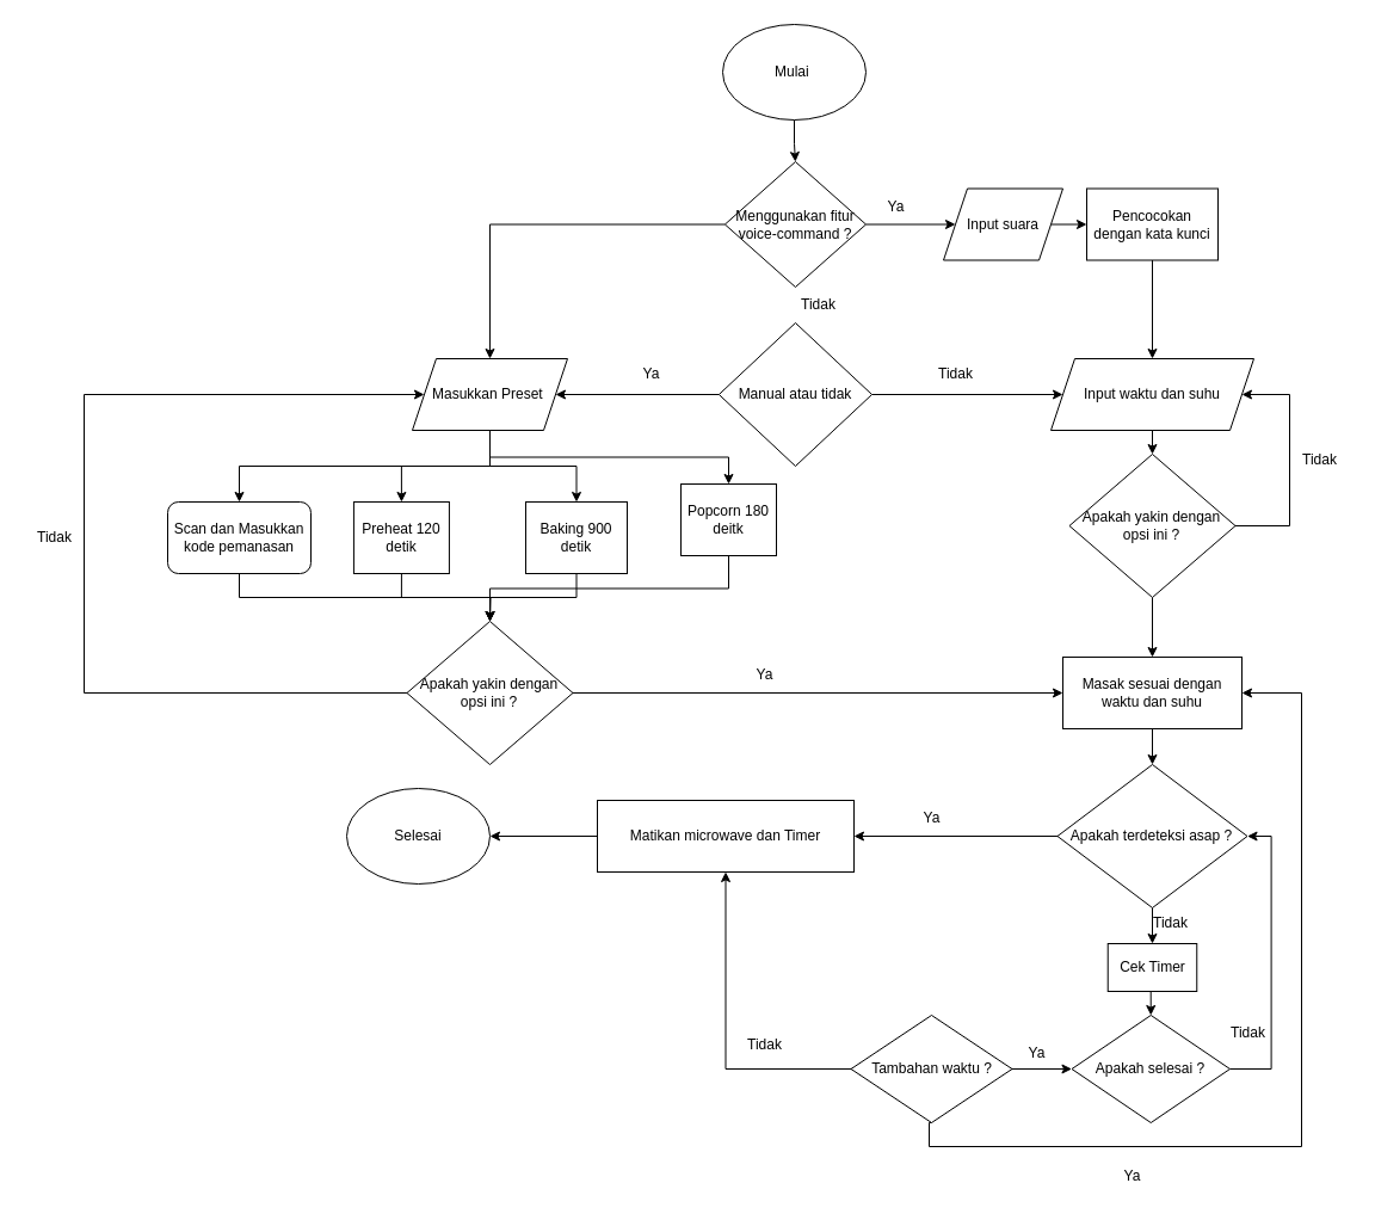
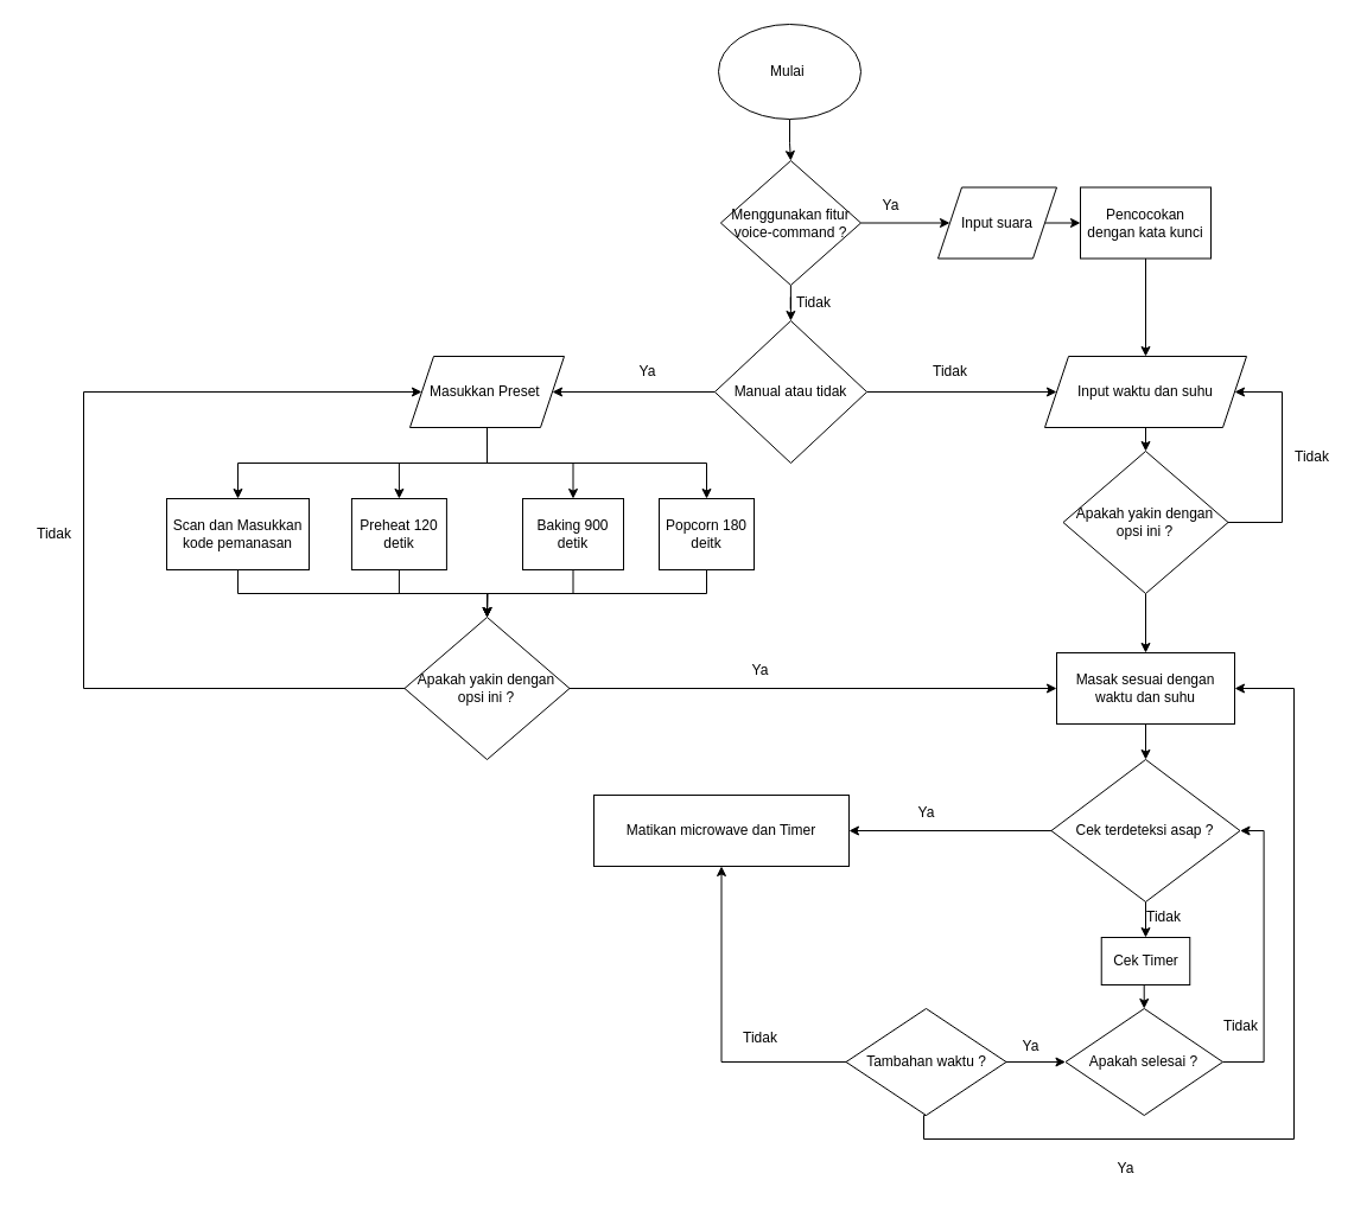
  <mxCell id="0" />
  <mxCell id="1" parent="0" />
  <mxCell id="2" style="edgeStyle=orthogonalEdgeStyle;rounded=0;orthogonalLoop=1;jettySize=auto;html=1;exitX=1;exitY=0.5;exitDx=0;exitDy=0;entryX=0;entryY=0.5;entryDx=0;entryDy=0;" edge="1" parent="1" source="3" target="22"><mxGeometry relative="1" as="geometry" /></mxCell>
  <mxCell id="3" value="Input suara" style="shape=parallelogram;perimeter=parallelogramPerimeter;whiteSpace=wrap;html=1;fixedSize=1;" vertex="1" parent="1"><mxGeometry x="790" y="157.5" width="100" height="60" as="geometry" /></mxCell>
  <mxCell id="4" value="" style="edgeStyle=orthogonalEdgeStyle;rounded=0;orthogonalLoop=1;jettySize=auto;html=1;" edge="1" parent="1" source="5" target="8"><mxGeometry relative="1" as="geometry" /></mxCell>
  <mxCell id="5" value="Mulai&amp;nbsp;" style="ellipse;whiteSpace=wrap;html=1;" vertex="1" parent="1"><mxGeometry x="605" y="20" width="120" height="80" as="geometry" /></mxCell>
- <mxCell id="6" value="" style="edgeStyle=orthogonalEdgeStyle;rounded=0;orthogonalLoop=1;jettySize=auto;html=1;" edge="1" parent="1" source="8" target="20"><mxGeometry relative="1" as="geometry" /></mxCell>
+ <mxCell id="6" value="" style="edgeStyle=orthogonalEdgeStyle;rounded=0;orthogonalLoop=1;jettySize=auto;html=1;" edge="1" parent="1" source="8" target="15"><mxGeometry relative="1" as="geometry" /></mxCell>
  <mxCell id="7" value="" style="edgeStyle=orthogonalEdgeStyle;rounded=0;orthogonalLoop=1;jettySize=auto;html=1;" edge="1" parent="1" source="8" target="3"><mxGeometry relative="1" as="geometry" /></mxCell>
  <mxCell id="8" value="Menggunakan fitur voice-command ?" style="rhombus;whiteSpace=wrap;html=1;" vertex="1" parent="1"><mxGeometry x="606.88" y="135" width="118.12" height="105" as="geometry" /></mxCell>
  <mxCell id="9" style="edgeStyle=orthogonalEdgeStyle;rounded=0;orthogonalLoop=1;jettySize=auto;html=1;exitX=0.5;exitY=1;exitDx=0;exitDy=0;entryX=0.5;entryY=0;entryDx=0;entryDy=0;" edge="1" parent="1" source="10" target="31"><mxGeometry relative="1" as="geometry" /></mxCell>
  <mxCell id="10" value="Preheat 120 detik" style="rounded=0;whiteSpace=wrap;html=1;" vertex="1" parent="1"><mxGeometry x="295.93" y="420" width="79.99" height="60" as="geometry" /></mxCell>
  <mxCell id="11" style="edgeStyle=orthogonalEdgeStyle;rounded=0;orthogonalLoop=1;jettySize=auto;html=1;exitX=0.5;exitY=1;exitDx=0;exitDy=0;entryX=0.5;entryY=0;entryDx=0;entryDy=0;" edge="1" parent="1" source="12" target="50"><mxGeometry relative="1" as="geometry" /></mxCell>
  <mxCell id="12" value="Input waktu dan suhu" style="shape=parallelogram;perimeter=parallelogramPerimeter;whiteSpace=wrap;html=1;fixedSize=1;" vertex="1" parent="1"><mxGeometry x="880" y="300" width="170" height="60" as="geometry" /></mxCell>
  <mxCell id="13" style="edgeStyle=orthogonalEdgeStyle;rounded=0;orthogonalLoop=1;jettySize=auto;html=1;exitX=1;exitY=0.5;exitDx=0;exitDy=0;entryX=0;entryY=0.5;entryDx=0;entryDy=0;" edge="1" parent="1" source="15" target="12"><mxGeometry relative="1" as="geometry" /></mxCell>
  <mxCell id="14" style="edgeStyle=orthogonalEdgeStyle;rounded=0;orthogonalLoop=1;jettySize=auto;html=1;exitX=0;exitY=0.5;exitDx=0;exitDy=0;" edge="1" parent="1" source="15" target="20"><mxGeometry relative="1" as="geometry" /></mxCell>
  <mxCell id="15" value="Manual atau tidak" style="rhombus;whiteSpace=wrap;html=1;" vertex="1" parent="1"><mxGeometry x="601.88" y="270" width="128.12" height="120" as="geometry" /></mxCell>
  <mxCell id="16" style="edgeStyle=orthogonalEdgeStyle;rounded=0;orthogonalLoop=1;jettySize=auto;html=1;exitX=0.5;exitY=1;exitDx=0;exitDy=0;entryX=0.5;entryY=0;entryDx=0;entryDy=0;" edge="1" parent="1" source="20" target="24"><mxGeometry relative="1" as="geometry" /></mxCell>
  <mxCell id="17" style="edgeStyle=orthogonalEdgeStyle;rounded=0;orthogonalLoop=1;jettySize=auto;html=1;exitX=0.5;exitY=1;exitDx=0;exitDy=0;" edge="1" parent="1" source="20" target="28"><mxGeometry relative="1" as="geometry" /></mxCell>
  <mxCell id="18" style="edgeStyle=orthogonalEdgeStyle;rounded=0;orthogonalLoop=1;jettySize=auto;html=1;exitX=0.5;exitY=1;exitDx=0;exitDy=0;entryX=0.5;entryY=0;entryDx=0;entryDy=0;" edge="1" parent="1" source="20" target="10"><mxGeometry relative="1" as="geometry" /></mxCell>
  <mxCell id="19" style="edgeStyle=orthogonalEdgeStyle;rounded=0;orthogonalLoop=1;jettySize=auto;html=1;exitX=0.5;exitY=1;exitDx=0;exitDy=0;entryX=0.5;entryY=0;entryDx=0;entryDy=0;" edge="1" parent="1" source="20" target="26"><mxGeometry relative="1" as="geometry" /></mxCell>
  <mxCell id="20" value="Masukkan Preset&amp;nbsp;" style="shape=parallelogram;perimeter=parallelogramPerimeter;whiteSpace=wrap;html=1;fixedSize=1;" vertex="1" parent="1"><mxGeometry x="344.99" y="300" width="130" height="60" as="geometry" /></mxCell>
  <mxCell id="21" value="" style="edgeStyle=orthogonalEdgeStyle;rounded=0;orthogonalLoop=1;jettySize=auto;html=1;" edge="1" parent="1" source="22" target="12"><mxGeometry relative="1" as="geometry" /></mxCell>
  <mxCell id="22" value="Pencocokan dengan kata kunci" style="rounded=0;whiteSpace=wrap;html=1;" vertex="1" parent="1"><mxGeometry x="910" y="157.5" width="110" height="60" as="geometry" /></mxCell>
  <mxCell id="23" style="edgeStyle=orthogonalEdgeStyle;rounded=0;orthogonalLoop=1;jettySize=auto;html=1;exitX=0.5;exitY=1;exitDx=0;exitDy=0;entryX=0.5;entryY=0;entryDx=0;entryDy=0;" edge="1" parent="1" source="24" target="31"><mxGeometry relative="1" as="geometry" /></mxCell>
- <mxCell id="24" value="Popcorn 180 deitk" style="rounded=0;whiteSpace=wrap;html=1;" vertex="1" parent="1"><mxGeometry x="569.99" y="405" width="80.01" height="60" as="geometry" /></mxCell>
+ <mxCell id="24" value="Popcorn 180 deitk" style="rounded=0;whiteSpace=wrap;html=1;" vertex="1" parent="1"><mxGeometry x="554.99" y="420" width="80.01" height="60" as="geometry" /></mxCell>
  <mxCell id="25" style="edgeStyle=orthogonalEdgeStyle;rounded=0;orthogonalLoop=1;jettySize=auto;html=1;exitX=0.5;exitY=1;exitDx=0;exitDy=0;" edge="1" parent="1" source="26"><mxGeometry relative="1" as="geometry"><mxPoint x="410" y="520" as="targetPoint" /></mxGeometry></mxCell>
  <mxCell id="26" value="Baking 900 detik" style="rounded=0;whiteSpace=wrap;html=1;" vertex="1" parent="1"><mxGeometry x="439.99" y="420" width="85.01" height="60" as="geometry" /></mxCell>
  <mxCell id="27" style="edgeStyle=orthogonalEdgeStyle;rounded=0;orthogonalLoop=1;jettySize=auto;html=1;exitX=0.5;exitY=1;exitDx=0;exitDy=0;" edge="1" parent="1" source="28" target="31"><mxGeometry relative="1" as="geometry"><Array as="points"><mxPoint x="200" y="500" /></Array></mxGeometry></mxCell>
- <mxCell id="28" value="Scan dan Masukkan kode pemanasan" style="whiteSpace=wrap;html=1;rounded=1;" vertex="1" parent="1"><mxGeometry x="140" y="420" width="120" height="60" as="geometry" /></mxCell>
+ <mxCell id="28" value="Scan dan Masukkan kode pemanasan" style="rounded=0;whiteSpace=wrap;html=1;" vertex="1" parent="1"><mxGeometry x="140" y="420" width="120" height="60" as="geometry" /></mxCell>
  <mxCell id="29" style="edgeStyle=orthogonalEdgeStyle;rounded=0;orthogonalLoop=1;jettySize=auto;html=1;exitX=0;exitY=0.5;exitDx=0;exitDy=0;entryX=0;entryY=0.5;entryDx=0;entryDy=0;" edge="1" parent="1" source="31" target="20"><mxGeometry relative="1" as="geometry"><Array as="points"><mxPoint x="70" y="580" /><mxPoint x="70" y="330" /></Array></mxGeometry></mxCell>
  <mxCell id="30" style="edgeStyle=orthogonalEdgeStyle;rounded=0;orthogonalLoop=1;jettySize=auto;html=1;exitX=1;exitY=0.5;exitDx=0;exitDy=0;entryX=0;entryY=0.5;entryDx=0;entryDy=0;" edge="1" parent="1" source="31" target="33"><mxGeometry relative="1" as="geometry"><mxPoint x="870" y="580" as="targetPoint" /></mxGeometry></mxCell>
  <mxCell id="31" value="Apakah yakin dengan opsi ini ?" style="rhombus;whiteSpace=wrap;html=1;" vertex="1" parent="1"><mxGeometry x="340.46" y="520" width="139.05" height="120" as="geometry" /></mxCell>
  <mxCell id="32" style="edgeStyle=orthogonalEdgeStyle;rounded=0;orthogonalLoop=1;jettySize=auto;html=1;exitX=0.5;exitY=1;exitDx=0;exitDy=0;entryX=0.5;entryY=0;entryDx=0;entryDy=0;" edge="1" parent="1" source="33" target="36"><mxGeometry relative="1" as="geometry" /></mxCell>
  <mxCell id="33" value="Masak sesuai dengan waktu dan suhu" style="rounded=0;whiteSpace=wrap;html=1;" vertex="1" parent="1"><mxGeometry x="890" y="550" width="150" height="60" as="geometry" /></mxCell>
  <mxCell id="34" style="edgeStyle=orthogonalEdgeStyle;rounded=0;orthogonalLoop=1;jettySize=auto;html=1;exitX=0.5;exitY=1;exitDx=0;exitDy=0;entryX=0.5;entryY=0;entryDx=0;entryDy=0;" edge="1" parent="1" source="36" target="38"><mxGeometry relative="1" as="geometry" /></mxCell>
  <mxCell id="35" style="edgeStyle=orthogonalEdgeStyle;rounded=0;orthogonalLoop=1;jettySize=auto;html=1;exitX=0;exitY=0.5;exitDx=0;exitDy=0;entryX=1;entryY=0.5;entryDx=0;entryDy=0;" edge="1" parent="1" source="36" target="46"><mxGeometry relative="1" as="geometry" /></mxCell>
- <mxCell id="36" value="Apakah terdeteksi asap ?" style="rhombus;whiteSpace=wrap;html=1;" vertex="1" parent="1"><mxGeometry x="885.46" y="640" width="159.07" height="120" as="geometry" /></mxCell>
+ <mxCell id="36" value="Cek terdeteksi asap ?" style="rhombus;whiteSpace=wrap;html=1;" vertex="1" parent="1"><mxGeometry x="885.46" y="640" width="159.07" height="120" as="geometry" /></mxCell>
  <mxCell id="37" style="edgeStyle=orthogonalEdgeStyle;rounded=0;orthogonalLoop=1;jettySize=auto;html=1;exitX=0.5;exitY=1;exitDx=0;exitDy=0;entryX=0.5;entryY=0;entryDx=0;entryDy=0;" edge="1" parent="1" source="38" target="40"><mxGeometry relative="1" as="geometry" /></mxCell>
  <mxCell id="38" value="Cek Timer" style="rounded=0;whiteSpace=wrap;html=1;" vertex="1" parent="1"><mxGeometry x="927.73" y="790" width="74.53" height="40" as="geometry" /></mxCell>
  <mxCell id="39" style="edgeStyle=orthogonalEdgeStyle;rounded=0;orthogonalLoop=1;jettySize=auto;html=1;exitX=1;exitY=0.5;exitDx=0;exitDy=0;entryX=1;entryY=0.5;entryDx=0;entryDy=0;" edge="1" parent="1" source="40" target="36"><mxGeometry relative="1" as="geometry" /></mxCell>
  <mxCell id="40" value="Apakah selesai ?" style="rhombus;whiteSpace=wrap;html=1;" vertex="1" parent="1"><mxGeometry x="897.49" y="850" width="132.51" height="90" as="geometry" /></mxCell>
  <mxCell id="41" style="edgeStyle=orthogonalEdgeStyle;rounded=0;orthogonalLoop=1;jettySize=auto;html=1;exitX=0;exitY=0.5;exitDx=0;exitDy=0;entryX=0.5;entryY=1;entryDx=0;entryDy=0;" edge="1" parent="1" source="44" target="46"><mxGeometry relative="1" as="geometry" /></mxCell>
  <mxCell id="42" style="edgeStyle=orthogonalEdgeStyle;rounded=0;orthogonalLoop=1;jettySize=auto;html=1;exitX=0.5;exitY=1;exitDx=0;exitDy=0;entryX=1;entryY=0.5;entryDx=0;entryDy=0;" edge="1" parent="1" source="44" target="33"><mxGeometry relative="1" as="geometry"><Array as="points"><mxPoint x="778" y="940" /><mxPoint x="778" y="960" /><mxPoint x="1090" y="960" /><mxPoint x="1090" y="580" /></Array></mxGeometry></mxCell>
  <mxCell id="43" value="" style="edgeStyle=orthogonalEdgeStyle;rounded=0;orthogonalLoop=1;jettySize=auto;html=1;" edge="1" parent="1" source="44" target="40"><mxGeometry relative="1" as="geometry" /></mxCell>
  <mxCell id="44" value="Tambahan waktu ?" style="rhombus;whiteSpace=wrap;html=1;" vertex="1" parent="1"><mxGeometry x="712.5" y="850" width="135" height="90" as="geometry" /></mxCell>
- <mxCell id="45" value="" style="edgeStyle=orthogonalEdgeStyle;rounded=0;orthogonalLoop=1;jettySize=auto;html=1;" edge="1" parent="1" source="46" target="47"><mxGeometry relative="1" as="geometry" /></mxCell>
  <mxCell id="46" value="Matikan microwave dan Timer" style="rounded=0;whiteSpace=wrap;html=1;" vertex="1" parent="1"><mxGeometry x="500" y="670" width="215" height="60" as="geometry" /></mxCell>
- <mxCell id="47" value="Selesai" style="ellipse;whiteSpace=wrap;html=1;" vertex="1" parent="1"><mxGeometry x="290" y="660" width="120" height="80" as="geometry" /></mxCell>
  <mxCell id="48" style="edgeStyle=orthogonalEdgeStyle;rounded=0;orthogonalLoop=1;jettySize=auto;html=1;exitX=0.5;exitY=1;exitDx=0;exitDy=0;entryX=0.5;entryY=0;entryDx=0;entryDy=0;" edge="1" parent="1" source="50" target="33"><mxGeometry relative="1" as="geometry" /></mxCell>
  <mxCell id="49" style="edgeStyle=orthogonalEdgeStyle;rounded=0;orthogonalLoop=1;jettySize=auto;html=1;exitX=1;exitY=0.5;exitDx=0;exitDy=0;entryX=1;entryY=0.5;entryDx=0;entryDy=0;" edge="1" parent="1" source="50" target="12"><mxGeometry relative="1" as="geometry"><Array as="points"><mxPoint x="1080" y="440" /><mxPoint x="1080" y="330" /></Array></mxGeometry></mxCell>
  <mxCell id="50" value="Apakah yakin dengan opsi ini ?" style="rhombus;whiteSpace=wrap;html=1;" vertex="1" parent="1"><mxGeometry x="895.47" y="380" width="139.05" height="120" as="geometry" /></mxCell>
  <mxCell id="51" value="Ya" style="text;html=1;align=center;verticalAlign=middle;resizable=0;points=[];autosize=1;strokeColor=none;fillColor=none;" vertex="1" parent="1"><mxGeometry x="730" y="158" width="40" height="30" as="geometry" /></mxCell>
  <mxCell id="52" value="Tidak" style="text;html=1;align=center;verticalAlign=middle;resizable=0;points=[];autosize=1;strokeColor=none;fillColor=none;" vertex="1" parent="1"><mxGeometry x="660" y="240" width="50" height="30" as="geometry" /></mxCell>
  <mxCell id="53" value="Tidak" style="text;html=1;align=center;verticalAlign=middle;resizable=0;points=[];autosize=1;strokeColor=none;fillColor=none;" vertex="1" parent="1"><mxGeometry x="775" y="298" width="50" height="30" as="geometry" /></mxCell>
  <mxCell id="54" value="Ya" style="text;html=1;align=center;verticalAlign=middle;resizable=0;points=[];autosize=1;strokeColor=none;fillColor=none;" vertex="1" parent="1"><mxGeometry x="525" y="298" width="40" height="30" as="geometry" /></mxCell>
  <mxCell id="55" value="Tidak" style="text;html=1;align=center;verticalAlign=middle;resizable=0;points=[];autosize=1;strokeColor=none;fillColor=none;" vertex="1" parent="1"><mxGeometry x="1080" y="370" width="50" height="30" as="geometry" /></mxCell>
  <mxCell id="56" value="Ya" style="text;html=1;align=center;verticalAlign=middle;resizable=0;points=[];autosize=1;strokeColor=none;fillColor=none;" vertex="1" parent="1"><mxGeometry x="620" y="550" width="40" height="30" as="geometry" /></mxCell>
  <mxCell id="57" value="Tidak" style="text;html=1;align=center;verticalAlign=middle;resizable=0;points=[];autosize=1;strokeColor=none;fillColor=none;" vertex="1" parent="1"><mxGeometry x="20" y="435" width="50" height="30" as="geometry" /></mxCell>
  <mxCell id="58" value="Tidak" style="text;html=1;align=center;verticalAlign=middle;resizable=0;points=[];autosize=1;strokeColor=none;fillColor=none;" vertex="1" parent="1"><mxGeometry x="955" y="758" width="50" height="30" as="geometry" /></mxCell>
  <mxCell id="59" value="Ya" style="text;html=1;align=center;verticalAlign=middle;resizable=0;points=[];autosize=1;strokeColor=none;fillColor=none;" vertex="1" parent="1"><mxGeometry x="760" y="670" width="40" height="30" as="geometry" /></mxCell>
  <mxCell id="60" value="Ya" style="text;html=1;align=center;verticalAlign=middle;resizable=0;points=[];autosize=1;strokeColor=none;fillColor=none;" vertex="1" parent="1"><mxGeometry x="927.73" y="970" width="40" height="30" as="geometry" /></mxCell>
  <mxCell id="61" value="Tidak" style="text;html=1;align=center;verticalAlign=middle;resizable=0;points=[];autosize=1;strokeColor=none;fillColor=none;" vertex="1" parent="1"><mxGeometry x="1020" y="850" width="50" height="30" as="geometry" /></mxCell>
  <mxCell id="62" value="Tidak" style="text;html=1;align=center;verticalAlign=middle;resizable=0;points=[];autosize=1;strokeColor=none;fillColor=none;" vertex="1" parent="1"><mxGeometry x="615" y="860" width="50" height="30" as="geometry" /></mxCell>
  <mxCell id="63" value="Ya" style="text;html=1;align=center;verticalAlign=middle;resizable=0;points=[];autosize=1;strokeColor=none;fillColor=none;" vertex="1" parent="1"><mxGeometry x="848.46" y="867" width="40" height="30" as="geometry" /></mxCell>
